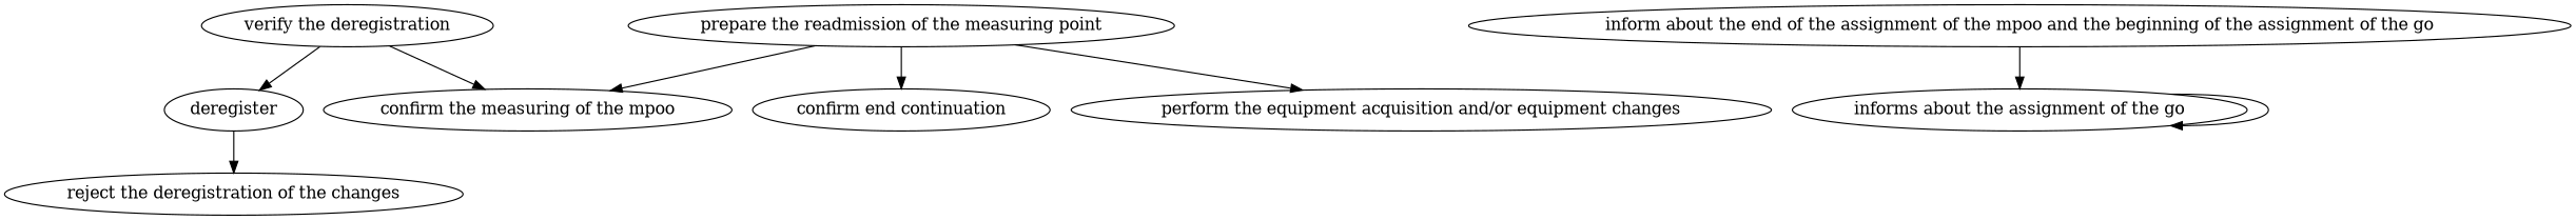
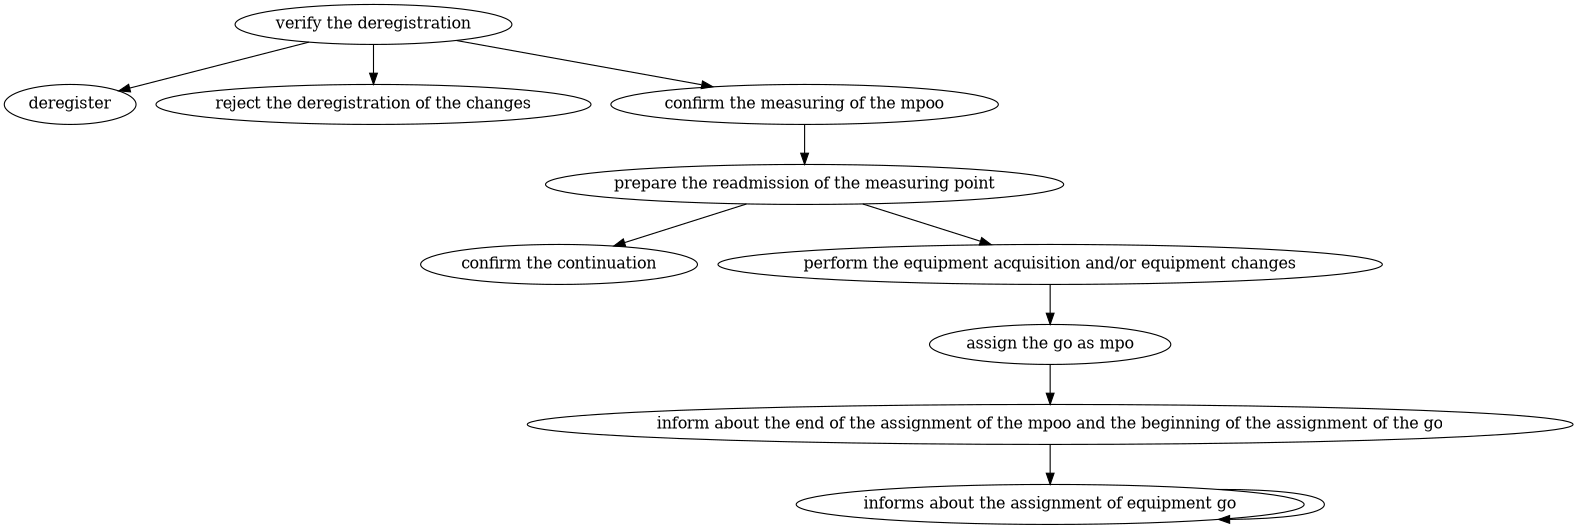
  digraph {
    edge [attrs="{'type': 'flow', 'label': 'flow'}"]
    deregister [attrs="{'type': 'Activity', 'label': 'deregister'}"]
    "verify the deregistration" [attrs="{'type': 'Activity', 'label': 'verify the deregistration'}"]
    n3 [attrs="{'type': 'Activity', 'label': 'reject the deregistration of the mpoo'}" label="reject the deregistration of the changes"]
    n4 [attrs="{'type': 'Activity', 'label': 'confirm the deregistration of the mpoo'}" label="confirm the measuring of the mpoo"]
    "prepare the readmission of the measuring point" [attrs="{'type': 'Activity', 'label': 'prepare the readmission of the measuring point'}"]
-   "confirm the continuation" [attrs="{'type': 'Activity', 'label': 'confirm the continuation'}" label="confirm end continuation"]
+   "confirm the continuation" [attrs="{'type': 'Activity', 'label': 'confirm the continuation'}"]
    "perform the equipment acquisition and/or equipment changes" [attrs="{'type': 'Activity', 'label': 'perform the equipment acquisition and/or equipment changes'}"]
+   "assign the go as mpo" [attrs="{'type': 'Activity', 'label': 'assign the go as mpo'}"]
    "inform about the end of the assignment of the mpoo and the beginning of the assignment of the go" [attrs="{'type': 'Activity', 'label': 'inform about the end of the assignment of the mpoo and the beginning of the assignment of the go'}"]
-   "informs about the assignment of the go" [attrs="{'type': 'Activity', 'label': 'informs about the assignment of the go'}"]
+   "informs about the assignment of the go" [attrs="{'type': 'Activity', 'label': 'informs about the assignment of the go'}" label="informs about the assignment of equipment go"]
    "verify the deregistration" -> deregister
-   deregister -> n3
+   "verify the deregistration" -> n3
    "verify the deregistration" -> n4
-   "prepare the readmission of the measuring point" -> n4
+   n4 -> "prepare the readmission of the measuring point"
    "prepare the readmission of the measuring point" -> "confirm the continuation"
    "prepare the readmission of the measuring point" -> "perform the equipment acquisition and/or equipment changes"
+   "perform the equipment acquisition and/or equipment changes" -> "assign the go as mpo"
+   "assign the go as mpo" -> "inform about the end of the assignment of the mpoo and the beginning of the assignment of the go"
    "inform about the end of the assignment of the mpoo and the beginning of the assignment of the go" -> "informs about the assignment of the go"
    "informs about the assignment of the go" -> "informs about the assignment of the go"
  }
